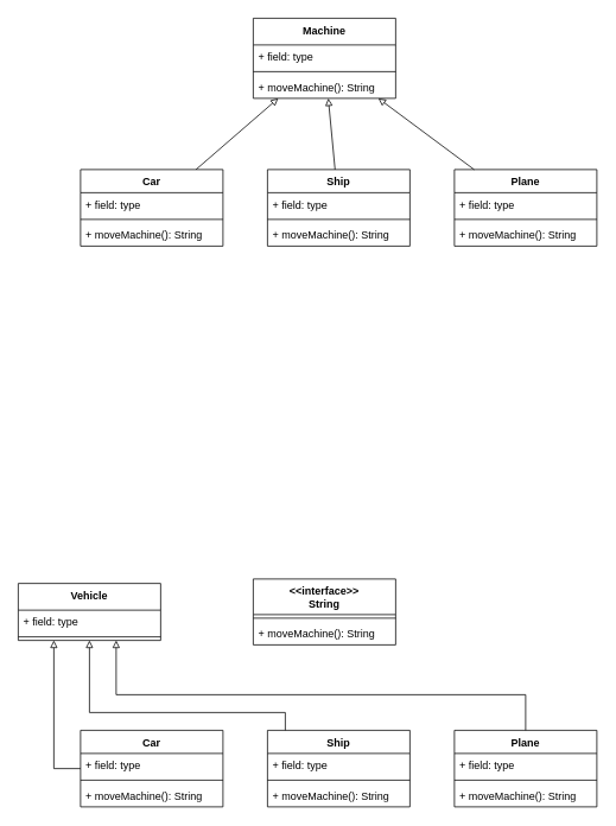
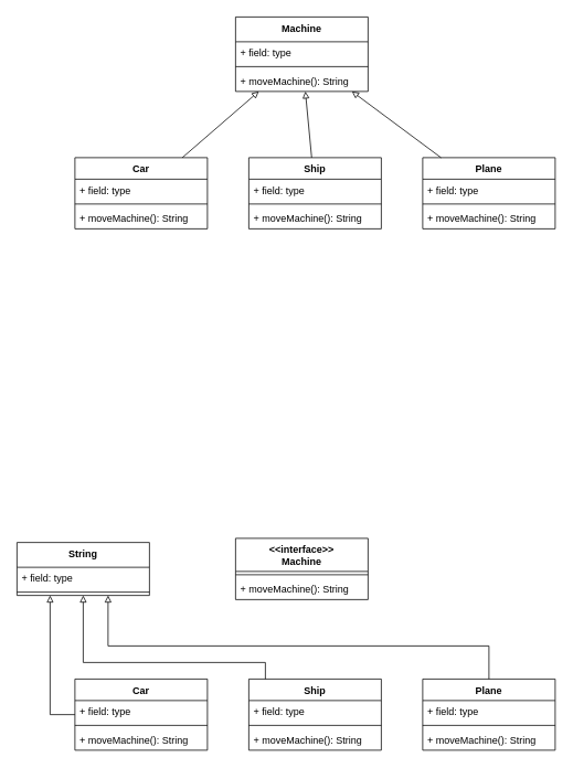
  <mxCell id="0" />
  <mxCell id="1" parent="0" />
  <mxCell id="2" value="Machine" style="swimlane;fontStyle=1;align=center;verticalAlign=top;childLayout=stackLayout;horizontal=1;startSize=30;horizontalStack=0;resizeParent=1;resizeParentMax=0;resizeLast=0;collapsible=1;marginBottom=0;whiteSpace=wrap;html=1;" vertex="1" parent="1"><mxGeometry x="284" y="20" width="160" height="90" as="geometry" /></mxCell>
  <mxCell id="3" value="+ field: type" style="text;strokeColor=none;fillColor=none;align=left;verticalAlign=top;spacingLeft=4;spacingRight=4;overflow=hidden;rotatable=0;points=[[0,0.5],[1,0.5]];portConstraint=eastwest;whiteSpace=wrap;html=1;" vertex="1" parent="2"><mxGeometry y="30" width="160" height="26" as="geometry" /></mxCell>
  <mxCell id="4" value="" style="line;strokeWidth=1;fillColor=none;align=left;verticalAlign=middle;spacingTop=-1;spacingLeft=3;spacingRight=3;rotatable=0;labelPosition=right;points=[];portConstraint=eastwest;strokeColor=inherit;" vertex="1" parent="2"><mxGeometry y="56" width="160" height="8" as="geometry" /></mxCell>
  <mxCell id="5" value="+ moveMachine(): String" style="text;strokeColor=none;fillColor=none;align=left;verticalAlign=top;spacingLeft=4;spacingRight=4;overflow=hidden;rotatable=0;points=[[0,0.5],[1,0.5]];portConstraint=eastwest;whiteSpace=wrap;html=1;" vertex="1" parent="2"><mxGeometry y="64" width="160" height="26" as="geometry" /></mxCell>
  <mxCell id="6" style="rounded=0;orthogonalLoop=1;jettySize=auto;html=1;endArrow=block;endFill=0;" edge="1" parent="1" source="7" target="2"><mxGeometry relative="1" as="geometry" /></mxCell>
  <mxCell id="7" value="Car" style="swimlane;fontStyle=1;align=center;verticalAlign=top;childLayout=stackLayout;horizontal=1;startSize=26;horizontalStack=0;resizeParent=1;resizeParentMax=0;resizeLast=0;collapsible=1;marginBottom=0;whiteSpace=wrap;html=1;" vertex="1" parent="1"><mxGeometry x="90" y="190" width="160" height="86" as="geometry" /></mxCell>
  <mxCell id="8" value="+ field: type" style="text;strokeColor=none;fillColor=none;align=left;verticalAlign=top;spacingLeft=4;spacingRight=4;overflow=hidden;rotatable=0;points=[[0,0.5],[1,0.5]];portConstraint=eastwest;whiteSpace=wrap;html=1;" vertex="1" parent="7"><mxGeometry y="26" width="160" height="26" as="geometry" /></mxCell>
  <mxCell id="9" value="" style="line;strokeWidth=1;fillColor=none;align=left;verticalAlign=middle;spacingTop=-1;spacingLeft=3;spacingRight=3;rotatable=0;labelPosition=right;points=[];portConstraint=eastwest;strokeColor=inherit;" vertex="1" parent="7"><mxGeometry y="52" width="160" height="8" as="geometry" /></mxCell>
  <mxCell id="10" value="+ moveMachine(): String" style="text;strokeColor=none;fillColor=none;align=left;verticalAlign=top;spacingLeft=4;spacingRight=4;overflow=hidden;rotatable=0;points=[[0,0.5],[1,0.5]];portConstraint=eastwest;whiteSpace=wrap;html=1;" vertex="1" parent="7"><mxGeometry y="60" width="160" height="26" as="geometry" /></mxCell>
  <mxCell id="11" value="Ship" style="swimlane;fontStyle=1;align=center;verticalAlign=top;childLayout=stackLayout;horizontal=1;startSize=26;horizontalStack=0;resizeParent=1;resizeParentMax=0;resizeLast=0;collapsible=1;marginBottom=0;whiteSpace=wrap;html=1;" vertex="1" parent="1"><mxGeometry x="300" y="190" width="160" height="86" as="geometry" /></mxCell>
  <mxCell id="12" value="+ field: type" style="text;strokeColor=none;fillColor=none;align=left;verticalAlign=top;spacingLeft=4;spacingRight=4;overflow=hidden;rotatable=0;points=[[0,0.5],[1,0.5]];portConstraint=eastwest;whiteSpace=wrap;html=1;" vertex="1" parent="11"><mxGeometry y="26" width="160" height="26" as="geometry" /></mxCell>
  <mxCell id="13" value="" style="line;strokeWidth=1;fillColor=none;align=left;verticalAlign=middle;spacingTop=-1;spacingLeft=3;spacingRight=3;rotatable=0;labelPosition=right;points=[];portConstraint=eastwest;strokeColor=inherit;" vertex="1" parent="11"><mxGeometry y="52" width="160" height="8" as="geometry" /></mxCell>
  <mxCell id="14" value="+ moveMachine(): String" style="text;strokeColor=none;fillColor=none;align=left;verticalAlign=top;spacingLeft=4;spacingRight=4;overflow=hidden;rotatable=0;points=[[0,0.5],[1,0.5]];portConstraint=eastwest;whiteSpace=wrap;html=1;" vertex="1" parent="11"><mxGeometry y="60" width="160" height="26" as="geometry" /></mxCell>
  <mxCell id="15" value="Plane" style="swimlane;fontStyle=1;align=center;verticalAlign=top;childLayout=stackLayout;horizontal=1;startSize=26;horizontalStack=0;resizeParent=1;resizeParentMax=0;resizeLast=0;collapsible=1;marginBottom=0;whiteSpace=wrap;html=1;" vertex="1" parent="1"><mxGeometry x="510" y="190" width="160" height="86" as="geometry" /></mxCell>
  <mxCell id="16" value="+ field: type" style="text;strokeColor=none;fillColor=none;align=left;verticalAlign=top;spacingLeft=4;spacingRight=4;overflow=hidden;rotatable=0;points=[[0,0.5],[1,0.5]];portConstraint=eastwest;whiteSpace=wrap;html=1;" vertex="1" parent="15"><mxGeometry y="26" width="160" height="26" as="geometry" /></mxCell>
  <mxCell id="17" value="" style="line;strokeWidth=1;fillColor=none;align=left;verticalAlign=middle;spacingTop=-1;spacingLeft=3;spacingRight=3;rotatable=0;labelPosition=right;points=[];portConstraint=eastwest;strokeColor=inherit;" vertex="1" parent="15"><mxGeometry y="52" width="160" height="8" as="geometry" /></mxCell>
  <mxCell id="18" value="+ moveMachine(): String" style="text;strokeColor=none;fillColor=none;align=left;verticalAlign=top;spacingLeft=4;spacingRight=4;overflow=hidden;rotatable=0;points=[[0,0.5],[1,0.5]];portConstraint=eastwest;whiteSpace=wrap;html=1;" vertex="1" parent="15"><mxGeometry y="60" width="160" height="26" as="geometry" /></mxCell>
  <mxCell id="19" style="rounded=0;orthogonalLoop=1;jettySize=auto;html=1;endArrow=block;endFill=0;" edge="1" parent="1" source="11" target="2"><mxGeometry relative="1" as="geometry"><mxPoint x="229" y="200" as="sourcePoint" /><mxPoint x="325" y="116" as="targetPoint" /></mxGeometry></mxCell>
  <mxCell id="20" style="rounded=0;orthogonalLoop=1;jettySize=auto;html=1;endArrow=block;endFill=0;" edge="1" parent="1" source="15" target="2"><mxGeometry relative="1" as="geometry"><mxPoint x="239" y="210" as="sourcePoint" /><mxPoint x="335" y="126" as="targetPoint" /></mxGeometry></mxCell>
- <mxCell id="21" value="&amp;lt;&amp;lt;interface&amp;gt;&amp;gt;&lt;br&gt;String" style="swimlane;fontStyle=1;align=center;verticalAlign=top;childLayout=stackLayout;horizontal=1;startSize=40;horizontalStack=0;resizeParent=1;resizeParentMax=0;resizeLast=0;collapsible=1;marginBottom=0;whiteSpace=wrap;html=1;" vertex="1" parent="1"><mxGeometry x="284" y="650" width="160" height="74" as="geometry" /></mxCell>
+ <mxCell id="21" value="&amp;lt;&amp;lt;interface&amp;gt;&amp;gt;&lt;br&gt;Machine" style="swimlane;fontStyle=1;align=center;verticalAlign=top;childLayout=stackLayout;horizontal=1;startSize=40;horizontalStack=0;resizeParent=1;resizeParentMax=0;resizeLast=0;collapsible=1;marginBottom=0;whiteSpace=wrap;html=1;" vertex="1" parent="1"><mxGeometry x="284" y="650" width="160" height="74" as="geometry" /></mxCell>
  <mxCell id="22" value="" style="line;strokeWidth=1;fillColor=none;align=left;verticalAlign=middle;spacingTop=-1;spacingLeft=3;spacingRight=3;rotatable=0;labelPosition=right;points=[];portConstraint=eastwest;strokeColor=inherit;" vertex="1" parent="21"><mxGeometry y="40" width="160" height="8" as="geometry" /></mxCell>
  <mxCell id="23" value="+ moveMachine(): String" style="text;strokeColor=none;fillColor=none;align=left;verticalAlign=top;spacingLeft=4;spacingRight=4;overflow=hidden;rotatable=0;points=[[0,0.5],[1,0.5]];portConstraint=eastwest;whiteSpace=wrap;html=1;" vertex="1" parent="21"><mxGeometry y="48" width="160" height="26" as="geometry" /></mxCell>
  <mxCell id="24" style="edgeStyle=orthogonalEdgeStyle;rounded=0;orthogonalLoop=1;jettySize=auto;html=1;endArrow=block;endFill=0;" edge="1" parent="1" source="25" target="37"><mxGeometry relative="1" as="geometry"><Array as="points"><mxPoint x="60" y="863" /></Array></mxGeometry></mxCell>
  <mxCell id="25" value="Car" style="swimlane;fontStyle=1;align=center;verticalAlign=top;childLayout=stackLayout;horizontal=1;startSize=26;horizontalStack=0;resizeParent=1;resizeParentMax=0;resizeLast=0;collapsible=1;marginBottom=0;whiteSpace=wrap;html=1;" vertex="1" parent="1"><mxGeometry x="90" y="820" width="160" height="86" as="geometry" /></mxCell>
  <mxCell id="26" value="+ field: type" style="text;strokeColor=none;fillColor=none;align=left;verticalAlign=top;spacingLeft=4;spacingRight=4;overflow=hidden;rotatable=0;points=[[0,0.5],[1,0.5]];portConstraint=eastwest;whiteSpace=wrap;html=1;" vertex="1" parent="25"><mxGeometry y="26" width="160" height="26" as="geometry" /></mxCell>
  <mxCell id="27" value="" style="line;strokeWidth=1;fillColor=none;align=left;verticalAlign=middle;spacingTop=-1;spacingLeft=3;spacingRight=3;rotatable=0;labelPosition=right;points=[];portConstraint=eastwest;strokeColor=inherit;" vertex="1" parent="25"><mxGeometry y="52" width="160" height="8" as="geometry" /></mxCell>
  <mxCell id="28" value="+ moveMachine(): String" style="text;strokeColor=none;fillColor=none;align=left;verticalAlign=top;spacingLeft=4;spacingRight=4;overflow=hidden;rotatable=0;points=[[0,0.5],[1,0.5]];portConstraint=eastwest;whiteSpace=wrap;html=1;" vertex="1" parent="25"><mxGeometry y="60" width="160" height="26" as="geometry" /></mxCell>
  <mxCell id="29" value="Ship" style="swimlane;fontStyle=1;align=center;verticalAlign=top;childLayout=stackLayout;horizontal=1;startSize=26;horizontalStack=0;resizeParent=1;resizeParentMax=0;resizeLast=0;collapsible=1;marginBottom=0;whiteSpace=wrap;html=1;" vertex="1" parent="1"><mxGeometry x="300" y="820" width="160" height="86" as="geometry" /></mxCell>
  <mxCell id="30" value="+ field: type" style="text;strokeColor=none;fillColor=none;align=left;verticalAlign=top;spacingLeft=4;spacingRight=4;overflow=hidden;rotatable=0;points=[[0,0.5],[1,0.5]];portConstraint=eastwest;whiteSpace=wrap;html=1;" vertex="1" parent="29"><mxGeometry y="26" width="160" height="26" as="geometry" /></mxCell>
  <mxCell id="31" value="" style="line;strokeWidth=1;fillColor=none;align=left;verticalAlign=middle;spacingTop=-1;spacingLeft=3;spacingRight=3;rotatable=0;labelPosition=right;points=[];portConstraint=eastwest;strokeColor=inherit;" vertex="1" parent="29"><mxGeometry y="52" width="160" height="8" as="geometry" /></mxCell>
  <mxCell id="32" value="+ moveMachine(): String" style="text;strokeColor=none;fillColor=none;align=left;verticalAlign=top;spacingLeft=4;spacingRight=4;overflow=hidden;rotatable=0;points=[[0,0.5],[1,0.5]];portConstraint=eastwest;whiteSpace=wrap;html=1;" vertex="1" parent="29"><mxGeometry y="60" width="160" height="26" as="geometry" /></mxCell>
  <mxCell id="33" value="Plane" style="swimlane;fontStyle=1;align=center;verticalAlign=top;childLayout=stackLayout;horizontal=1;startSize=26;horizontalStack=0;resizeParent=1;resizeParentMax=0;resizeLast=0;collapsible=1;marginBottom=0;whiteSpace=wrap;html=1;" vertex="1" parent="1"><mxGeometry x="510" y="820" width="160" height="86" as="geometry" /></mxCell>
  <mxCell id="34" value="+ field: type" style="text;strokeColor=none;fillColor=none;align=left;verticalAlign=top;spacingLeft=4;spacingRight=4;overflow=hidden;rotatable=0;points=[[0,0.5],[1,0.5]];portConstraint=eastwest;whiteSpace=wrap;html=1;" vertex="1" parent="33"><mxGeometry y="26" width="160" height="26" as="geometry" /></mxCell>
  <mxCell id="35" value="" style="line;strokeWidth=1;fillColor=none;align=left;verticalAlign=middle;spacingTop=-1;spacingLeft=3;spacingRight=3;rotatable=0;labelPosition=right;points=[];portConstraint=eastwest;strokeColor=inherit;" vertex="1" parent="33"><mxGeometry y="52" width="160" height="8" as="geometry" /></mxCell>
  <mxCell id="36" value="+ moveMachine(): String" style="text;strokeColor=none;fillColor=none;align=left;verticalAlign=top;spacingLeft=4;spacingRight=4;overflow=hidden;rotatable=0;points=[[0,0.5],[1,0.5]];portConstraint=eastwest;whiteSpace=wrap;html=1;" vertex="1" parent="33"><mxGeometry y="60" width="160" height="26" as="geometry" /></mxCell>
- <mxCell id="37" value="Vehicle" style="swimlane;fontStyle=1;align=center;verticalAlign=top;childLayout=stackLayout;horizontal=1;startSize=30;horizontalStack=0;resizeParent=1;resizeParentMax=0;resizeLast=0;collapsible=1;marginBottom=0;whiteSpace=wrap;html=1;" vertex="1" parent="1"><mxGeometry x="20" y="655" width="160" height="64" as="geometry" /></mxCell>
+ <mxCell id="37" value="String" style="swimlane;fontStyle=1;align=center;verticalAlign=top;childLayout=stackLayout;horizontal=1;startSize=30;horizontalStack=0;resizeParent=1;resizeParentMax=0;resizeLast=0;collapsible=1;marginBottom=0;whiteSpace=wrap;html=1;" vertex="1" parent="1"><mxGeometry x="20" y="655" width="160" height="64" as="geometry" /></mxCell>
  <mxCell id="38" value="+ field: type" style="text;strokeColor=none;fillColor=none;align=left;verticalAlign=top;spacingLeft=4;spacingRight=4;overflow=hidden;rotatable=0;points=[[0,0.5],[1,0.5]];portConstraint=eastwest;whiteSpace=wrap;html=1;" vertex="1" parent="37"><mxGeometry y="30" width="160" height="26" as="geometry" /></mxCell>
  <mxCell id="39" value="" style="line;strokeWidth=1;fillColor=none;align=left;verticalAlign=middle;spacingTop=-1;spacingLeft=3;spacingRight=3;rotatable=0;labelPosition=right;points=[];portConstraint=eastwest;strokeColor=inherit;" vertex="1" parent="37"><mxGeometry y="56" width="160" height="8" as="geometry" /></mxCell>
  <mxCell id="40" style="edgeStyle=orthogonalEdgeStyle;rounded=0;orthogonalLoop=1;jettySize=auto;html=1;endArrow=block;endFill=0;" edge="1" parent="1" source="29" target="37"><mxGeometry relative="1" as="geometry"><mxPoint x="100" y="873" as="sourcePoint" /><mxPoint x="70" y="729" as="targetPoint" /><Array as="points"><mxPoint x="320" y="800" /><mxPoint x="100" y="800" /></Array></mxGeometry></mxCell>
  <mxCell id="41" style="edgeStyle=orthogonalEdgeStyle;rounded=0;orthogonalLoop=1;jettySize=auto;html=1;endArrow=block;endFill=0;" edge="1" parent="1" source="33" target="37"><mxGeometry relative="1" as="geometry"><mxPoint x="330" y="830" as="sourcePoint" /><mxPoint x="110" y="729" as="targetPoint" /><Array as="points"><mxPoint x="590" y="780" /><mxPoint x="130" y="780" /></Array></mxGeometry></mxCell>
